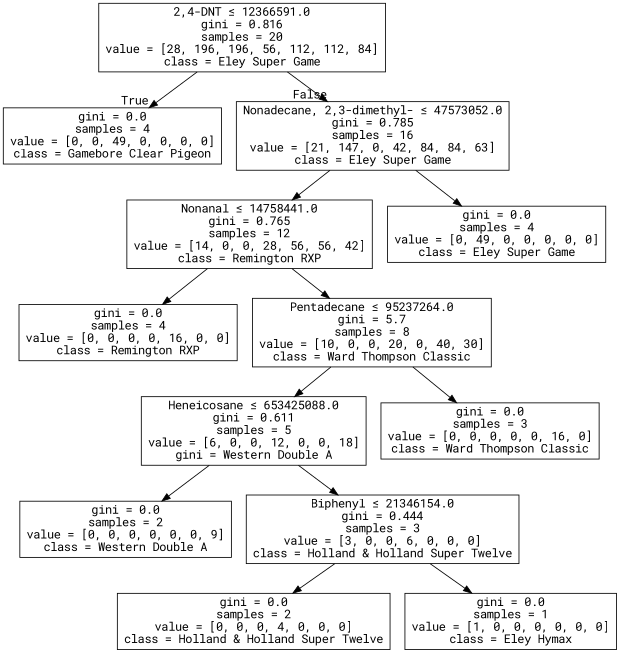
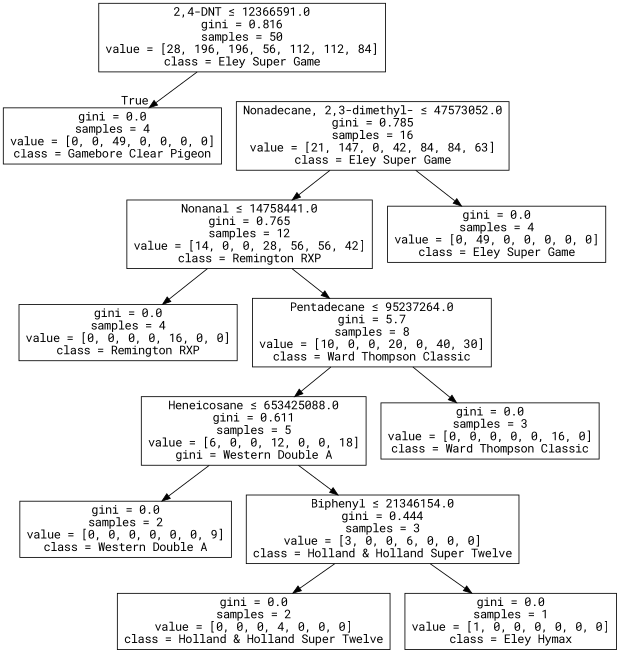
  digraph {
    fontname="Roboto Mono"
    node [fontname="Roboto Mono" shape=box]
    edge [fontname="Roboto Mono"]
-   n1 [label=<2,4-DNT &le; 12366591.0<br/>gini = 0.816<br/>samples = 20<br/>value = [28, 196, 196, 56, 112, 112, 84]<br/>class = Eley Super Game>]
+   n1 [label=<2,4-DNT &le; 12366591.0<br/>gini = 0.816<br/>samples = 50<br/>value = [28, 196, 196, 56, 112, 112, 84]<br/>class = Eley Super Game>]
    n2 [label=<gini = 0.0<br/>samples = 4<br/>value = [0, 0, 49, 0, 0, 0, 0]<br/>class = Gamebore Clear Pigeon>]
    n3 [label=<Nonadecane, 2,3-dimethyl- &le; 47573052.0<br/>gini = 0.785<br/>samples = 16<br/>value = [21, 147, 0, 42, 84, 84, 63]<br/>class = Eley Super Game>]
    n4 [label=<Nonanal &le; 14758441.0<br/>gini = 0.765<br/>samples = 12<br/>value = [14, 0, 0, 28, 56, 56, 42]<br/>class = Remington RXP>]
    n5 [label=<gini = 0.0<br/>samples = 4<br/>value = [0, 49, 0, 0, 0, 0, 0]<br/>class = Eley Super Game>]
    n6 [label=<gini = 0.0<br/>samples = 4<br/>value = [0, 0, 0, 0, 16, 0, 0]<br/>class = Remington RXP>]
    n7 [label=<Pentadecane &le; 95237264.0<br/>gini = 5.7<br/>samples = 8<br/>value = [10, 0, 0, 20, 0, 40, 30]<br/>class = Ward Thompson Classic>]
    n8 [label=<Heneicosane &le; 653425088.0<br/>gini = 0.611<br/>samples = 5<br/>value = [6, 0, 0, 12, 0, 0, 18]<br/>gini = Western Double A>]
    n9 [label=<gini = 0.0<br/>samples = 3<br/>value = [0, 0, 0, 0, 0, 16, 0]<br/>class = Ward Thompson Classic>]
    n10 [label=<gini = 0.0<br/>samples = 2<br/>value = [0, 0, 0, 0, 0, 0, 9]<br/>class = Western Double A>]
    n11 [label=<Biphenyl &le; 21346154.0<br/>gini = 0.444<br/>samples = 3<br/>value = [3, 0, 0, 6, 0, 0, 0]<br/>class = Holland &amp; Holland Super Twelve>]
    n12 [label=<gini = 0.0<br/>samples = 2<br/>value = [0, 0, 0, 4, 0, 0, 0]<br/>class = Holland &amp; Holland Super Twelve>]
    n13 [label=<gini = 0.0<br/>samples = 1<br/>value = [1, 0, 0, 0, 0, 0, 0]<br/>class = Eley Hymax>]
    n1 -> n2 [headlabel=True labelangle=45 labeldistance=2.5]
-   n1 -> n3 [headlabel=False labelangle=-45 labeldistance=2.5]
    n3 -> n4
    n3 -> n5
    n4 -> n6
    n4 -> n7
    n7 -> n8
    n7 -> n9
    n8 -> n10
    n8 -> n11
    n11 -> n12
    n11 -> n13
  }
